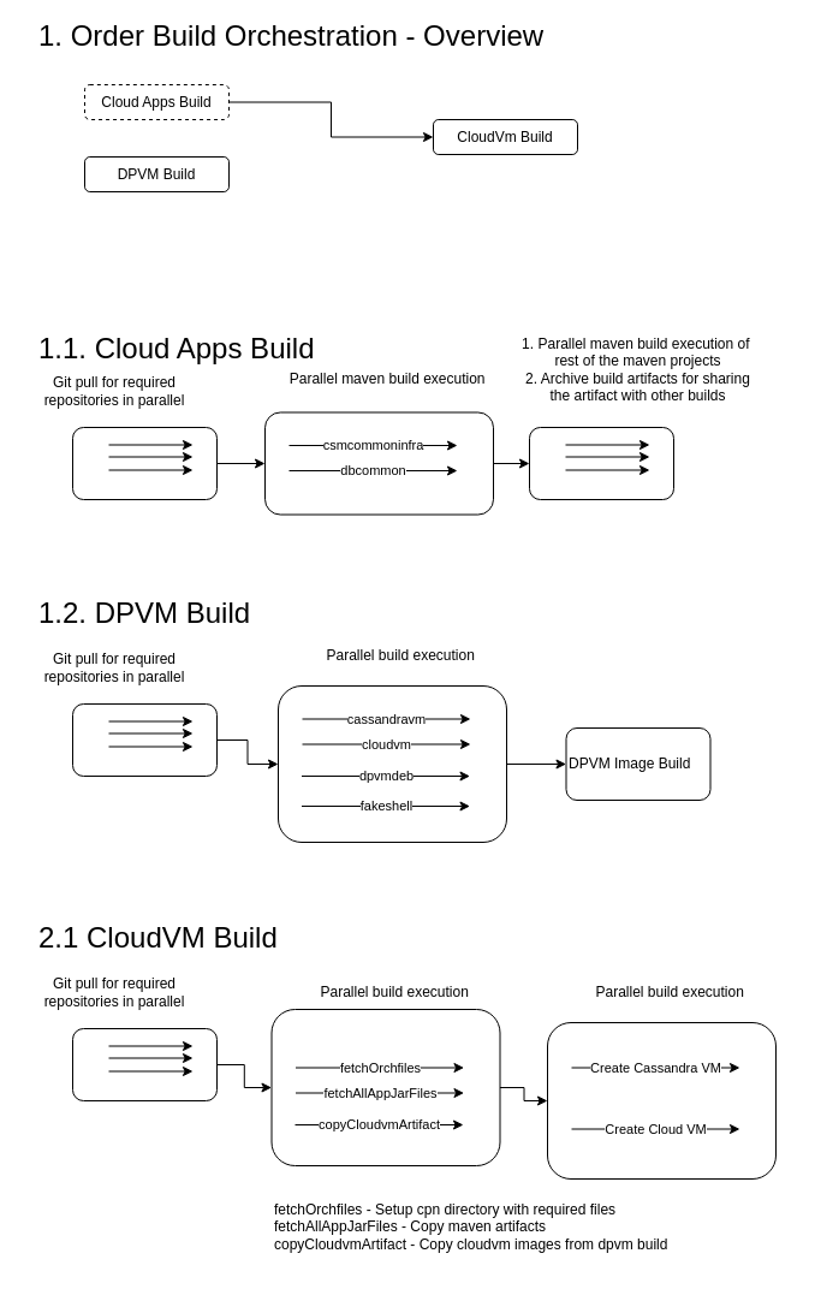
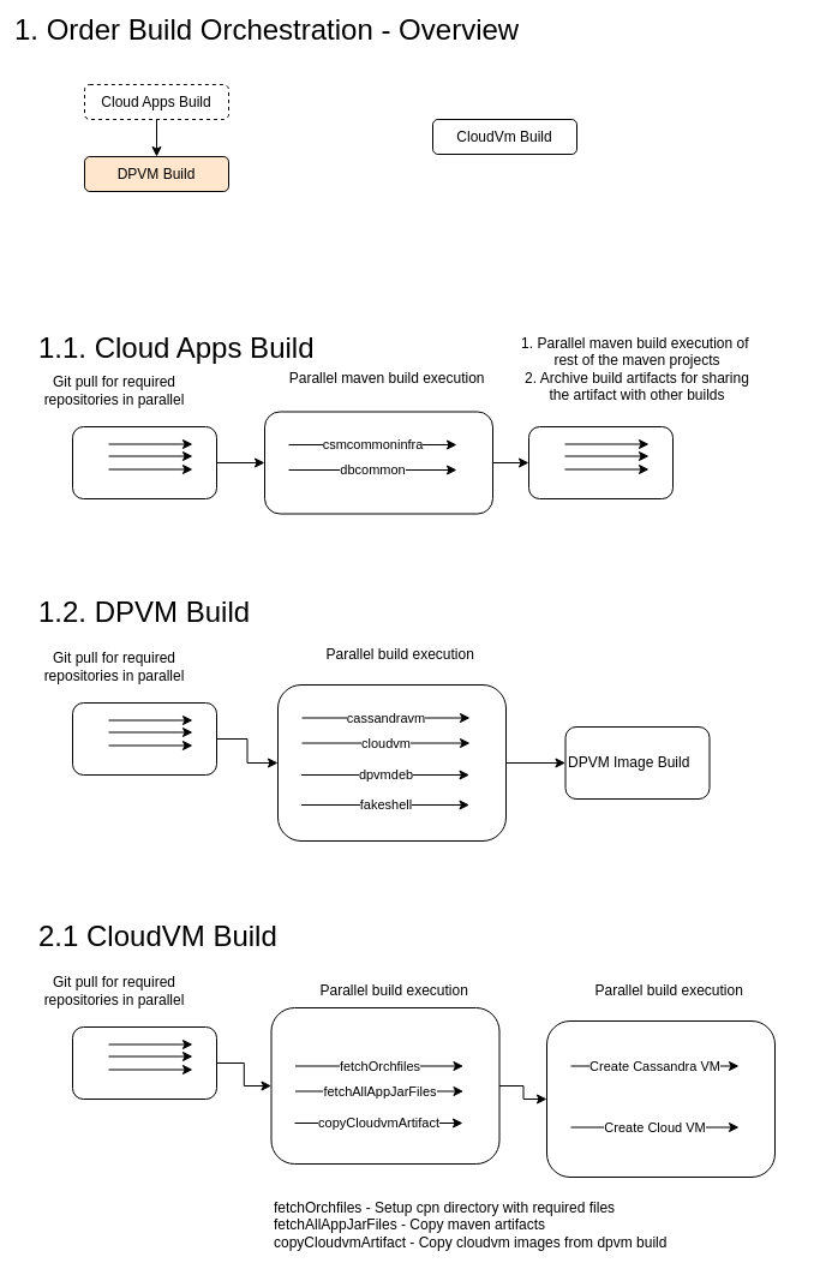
  <mxCell id="0" />
  <mxCell id="1" parent="0" />
  <mxCell id="2" value="" style="rounded=1;whiteSpace=wrap;html=1;fillColor=none;align=left;" vertex="1" parent="1"><mxGeometry x="455" y="850" width="190" height="130" as="geometry" /></mxCell>
  <mxCell id="3" style="edgeStyle=orthogonalEdgeStyle;rounded=0;orthogonalLoop=1;jettySize=auto;html=1;entryX=0;entryY=0.5;entryDx=0;entryDy=0;" edge="1" parent="1" source="55" target="2"><mxGeometry relative="1" as="geometry" /></mxCell>
  <mxCell id="4" style="edgeStyle=orthogonalEdgeStyle;rounded=0;orthogonalLoop=1;jettySize=auto;html=1;entryX=0;entryY=0.5;entryDx=0;entryDy=0;" edge="1" parent="1" source="5" target="21"><mxGeometry relative="1" as="geometry" /></mxCell>
  <mxCell id="5" value="" style="rounded=1;whiteSpace=wrap;html=1;fillColor=none;align=left;" vertex="1" parent="1"><mxGeometry x="220" y="342.5" width="190" height="85" as="geometry" /></mxCell>
  <mxCell id="6" style="edgeStyle=orthogonalEdgeStyle;rounded=0;orthogonalLoop=1;jettySize=auto;html=1;entryX=0;entryY=0.5;entryDx=0;entryDy=0;" edge="1" parent="1" source="7" target="5"><mxGeometry relative="1" as="geometry" /></mxCell>
  <mxCell id="7" value="" style="rounded=1;whiteSpace=wrap;html=1;fillColor=none;align=left;" vertex="1" parent="1"><mxGeometry x="60" y="355" width="120" height="60" as="geometry" /></mxCell>
- <mxCell id="8" style="edgeStyle=orthogonalEdgeStyle;rounded=0;orthogonalLoop=1;jettySize=auto;html=1;" edge="1" parent="1" source="9" target="11"><mxGeometry relative="1" as="geometry" /></mxCell>
+ <mxCell id="8" style="edgeStyle=orthogonalEdgeStyle;rounded=0;orthogonalLoop=1;jettySize=auto;html=1;" edge="1" parent="1" source="9" target="10"><mxGeometry relative="1" as="geometry" /></mxCell>
  <mxCell id="9" value="Cloud Apps Build" style="rounded=1;whiteSpace=wrap;html=1;dashed=1;" vertex="1" parent="1"><mxGeometry x="70" y="70" width="120" height="29" as="geometry" /></mxCell>
- <mxCell id="10" value="DPVM Build" style="rounded=1;whiteSpace=wrap;html=1;" vertex="1" parent="1"><mxGeometry x="70" y="130" width="120" height="29" as="geometry" /></mxCell>
+ <mxCell id="10" value="DPVM Build" style="rounded=1;whiteSpace=wrap;html=1;fillColor=#ffe6cc;" vertex="1" parent="1"><mxGeometry x="70" y="130" width="120" height="29" as="geometry" /></mxCell>
  <mxCell id="11" value="CloudVm Build" style="rounded=1;whiteSpace=wrap;html=1;" vertex="1" parent="1"><mxGeometry x="360" y="99" width="120" height="29" as="geometry" /></mxCell>
- <mxCell id="12" value="&lt;font style=&quot;font-size: 24px&quot;&gt;1. Order Build Orchestration - Overview&lt;/font&gt;" style="text;html=1;strokeColor=none;fillColor=none;align=left;verticalAlign=middle;whiteSpace=wrap;rounded=0;" vertex="1" parent="1"><mxGeometry y="20" width="460" height="20" as="geometry" x="30" /></mxCell>
+ <mxCell id="12" value="&lt;font style=&quot;font-size: 24px&quot;&gt;1. Order Build Orchestration - Overview&lt;/font&gt;" style="text;html=1;strokeColor=none;fillColor=none;align=left;verticalAlign=middle;whiteSpace=wrap;rounded=0;" vertex="1" parent="1"><mxGeometry x="10" y="15" width="460" height="20" as="geometry" /></mxCell>
  <mxCell id="13" value="&lt;font style=&quot;font-size: 24px&quot;&gt;1.1. Cloud Apps Build&lt;br&gt;&lt;/font&gt;" style="text;html=1;strokeColor=none;fillColor=none;align=left;verticalAlign=middle;whiteSpace=wrap;rounded=0;" vertex="1" parent="1"><mxGeometry y="280" width="320" height="20" as="geometry" x="30" /></mxCell>
  <mxCell id="14" value="" style="endArrow=classic;html=1;" edge="1" parent="1"><mxGeometry width="50" height="50" relative="1" as="geometry"><mxPoint x="90" y="369.5" as="sourcePoint" /><mxPoint x="160" y="369.5" as="targetPoint" /></mxGeometry></mxCell>
  <mxCell id="15" value="Git pull for required repositories in parallel" style="text;html=1;strokeColor=none;fillColor=none;align=center;verticalAlign=middle;whiteSpace=wrap;rounded=0;" vertex="1" parent="1"><mxGeometry x="20" y="310" width="150" height="30" as="geometry" /></mxCell>
  <mxCell id="16" value="" style="endArrow=classic;html=1;" edge="1" parent="1"><mxGeometry width="50" height="50" relative="1" as="geometry"><mxPoint x="90" y="379.5" as="sourcePoint" /><mxPoint x="160" y="379.5" as="targetPoint" /></mxGeometry></mxCell>
  <mxCell id="17" value="csmcommoninfra" style="endArrow=classic;html=1;" edge="1" parent="1"><mxGeometry width="50" height="50" relative="1" as="geometry"><mxPoint x="240" y="370" as="sourcePoint" /><mxPoint x="380" y="370" as="targetPoint" /></mxGeometry></mxCell>
  <mxCell id="18" value="" style="endArrow=classic;html=1;" edge="1" parent="1"><mxGeometry width="50" height="50" relative="1" as="geometry"><mxPoint x="90" y="390.5" as="sourcePoint" /><mxPoint x="160" y="390.5" as="targetPoint" /></mxGeometry></mxCell>
  <mxCell id="19" value="&amp;nbsp;Parallel maven build execution" style="text;html=1;strokeColor=none;fillColor=none;align=center;verticalAlign=middle;whiteSpace=wrap;rounded=0;" vertex="1" parent="1"><mxGeometry x="220" y="300" width="201" height="30" as="geometry" /></mxCell>
  <mxCell id="20" value="dbcommon" style="endArrow=classic;html=1;" edge="1" parent="1"><mxGeometry width="50" height="50" relative="1" as="geometry"><mxPoint x="240" y="391" as="sourcePoint" /><mxPoint x="380" y="391" as="targetPoint" /></mxGeometry></mxCell>
  <mxCell id="21" value="" style="rounded=1;whiteSpace=wrap;html=1;fillColor=none;align=left;" vertex="1" parent="1"><mxGeometry x="440" y="355" width="120" height="60" as="geometry" /></mxCell>
  <mxCell id="22" value="" style="endArrow=classic;html=1;" edge="1" parent="1"><mxGeometry width="50" height="50" relative="1" as="geometry"><mxPoint x="470" y="369.5" as="sourcePoint" /><mxPoint x="540" y="369.5" as="targetPoint" /></mxGeometry></mxCell>
  <mxCell id="23" value="" style="endArrow=classic;html=1;" edge="1" parent="1"><mxGeometry width="50" height="50" relative="1" as="geometry"><mxPoint x="470" y="379.5" as="sourcePoint" /><mxPoint x="540" y="379.5" as="targetPoint" /></mxGeometry></mxCell>
  <mxCell id="24" value="" style="endArrow=classic;html=1;" edge="1" parent="1"><mxGeometry width="50" height="50" relative="1" as="geometry"><mxPoint x="470" y="390.5" as="sourcePoint" /><mxPoint x="540" y="390.5" as="targetPoint" /></mxGeometry></mxCell>
  <mxCell id="25" value="1. Parallel maven build execution of&amp;nbsp;&lt;br&gt;rest of the maven projects&lt;br&gt;2. Archive build artifacts for sharing the artifact with other builds" style="text;html=1;strokeColor=none;fillColor=none;align=center;verticalAlign=middle;whiteSpace=wrap;rounded=0;" vertex="1" parent="1"><mxGeometry x="430" y="272" width="201" height="70" as="geometry" /></mxCell>
  <mxCell id="26" value="&lt;font style=&quot;font-size: 24px&quot;&gt;1.2. DPVM Build&lt;br&gt;&lt;/font&gt;" style="text;html=1;strokeColor=none;fillColor=none;align=left;verticalAlign=middle;whiteSpace=wrap;rounded=0;" vertex="1" parent="1"><mxGeometry x="30" y="500" width="320" height="20" as="geometry" /></mxCell>
  <mxCell id="27" value="" style="edgeStyle=orthogonalEdgeStyle;rounded=0;orthogonalLoop=1;jettySize=auto;html=1;" edge="1" parent="1" source="28" target="56"><mxGeometry relative="1" as="geometry" /></mxCell>
  <mxCell id="28" value="" style="rounded=1;whiteSpace=wrap;html=1;fillColor=none;align=left;" vertex="1" parent="1"><mxGeometry x="60" y="585" width="120" height="60" as="geometry" /></mxCell>
  <mxCell id="29" value="" style="endArrow=classic;html=1;" edge="1" parent="1"><mxGeometry width="50" height="50" relative="1" as="geometry"><mxPoint x="90" y="599.5" as="sourcePoint" /><mxPoint x="160" y="599.5" as="targetPoint" /></mxGeometry></mxCell>
  <mxCell id="30" value="Git pull for required repositories in parallel" style="text;html=1;strokeColor=none;fillColor=none;align=center;verticalAlign=middle;whiteSpace=wrap;rounded=0;" vertex="1" parent="1"><mxGeometry x="20" y="540" width="150" height="30" as="geometry" /></mxCell>
  <mxCell id="31" value="" style="endArrow=classic;html=1;" edge="1" parent="1"><mxGeometry width="50" height="50" relative="1" as="geometry"><mxPoint x="90" y="609.5" as="sourcePoint" /><mxPoint x="160" y="609.5" as="targetPoint" /></mxGeometry></mxCell>
  <mxCell id="32" value="" style="endArrow=classic;html=1;" edge="1" parent="1"><mxGeometry width="50" height="50" relative="1" as="geometry"><mxPoint x="90" y="620.5" as="sourcePoint" /><mxPoint x="160" y="620.5" as="targetPoint" /></mxGeometry></mxCell>
  <mxCell id="33" style="edgeStyle=orthogonalEdgeStyle;rounded=0;orthogonalLoop=1;jettySize=auto;html=1;" edge="1" parent="1" source="56" target="39"><mxGeometry relative="1" as="geometry" /></mxCell>
  <mxCell id="34" value="cloudvm" style="endArrow=classic;html=1;" edge="1" parent="1"><mxGeometry width="50" height="50" relative="1" as="geometry"><mxPoint x="251" y="618.5" as="sourcePoint" /><mxPoint x="391" y="618.5" as="targetPoint" /></mxGeometry></mxCell>
  <mxCell id="35" value="cassandravm" style="endArrow=classic;html=1;" edge="1" parent="1"><mxGeometry width="50" height="50" relative="1" as="geometry"><mxPoint x="251" y="597.5" as="sourcePoint" /><mxPoint x="391" y="597.5" as="targetPoint" /></mxGeometry></mxCell>
  <mxCell id="36" value="&amp;nbsp;Parallel build execution" style="text;html=1;strokeColor=none;fillColor=none;align=center;verticalAlign=middle;whiteSpace=wrap;rounded=0;" vertex="1" parent="1"><mxGeometry x="231" y="530" width="201" height="30" as="geometry" /></mxCell>
  <mxCell id="37" value="dpvmdeb" style="endArrow=classic;html=1;" edge="1" parent="1"><mxGeometry width="50" height="50" relative="1" as="geometry"><mxPoint x="250.5" y="645" as="sourcePoint" /><mxPoint x="390.5" y="645" as="targetPoint" /></mxGeometry></mxCell>
  <mxCell id="38" value="fakeshell" style="endArrow=classic;html=1;" edge="1" parent="1"><mxGeometry width="50" height="50" relative="1" as="geometry"><mxPoint x="250.5" y="670" as="sourcePoint" /><mxPoint x="390.5" y="670" as="targetPoint" /></mxGeometry></mxCell>
  <mxCell id="39" value="DPVM Image Build" style="rounded=1;whiteSpace=wrap;html=1;fillColor=none;align=left;" vertex="1" parent="1"><mxGeometry x="470.5" y="605" width="120" height="60" as="geometry" /></mxCell>
  <mxCell id="40" value="&lt;font style=&quot;font-size: 24px&quot;&gt;2.1 CloudVM Build&lt;br&gt;&lt;/font&gt;" style="text;html=1;strokeColor=none;fillColor=none;align=left;verticalAlign=middle;whiteSpace=wrap;rounded=0;" vertex="1" parent="1"><mxGeometry y="770" width="320" height="20" as="geometry" x="30" /></mxCell>
  <mxCell id="41" value="" style="endArrow=classic;html=1;" edge="1" parent="1"><mxGeometry width="50" height="50" relative="1" as="geometry"><mxPoint x="90" y="869.5" as="sourcePoint" /><mxPoint x="160" y="869.5" as="targetPoint" /></mxGeometry></mxCell>
  <mxCell id="42" value="Git pull for required repositories in parallel" style="text;html=1;strokeColor=none;fillColor=none;align=center;verticalAlign=middle;whiteSpace=wrap;rounded=0;" vertex="1" parent="1"><mxGeometry x="20" y="810" width="150" height="30" as="geometry" /></mxCell>
  <mxCell id="43" value="" style="endArrow=classic;html=1;" edge="1" parent="1"><mxGeometry width="50" height="50" relative="1" as="geometry"><mxPoint x="90" y="879.5" as="sourcePoint" /><mxPoint x="160" y="879.5" as="targetPoint" /></mxGeometry></mxCell>
  <mxCell id="44" value="" style="endArrow=classic;html=1;" edge="1" parent="1"><mxGeometry width="50" height="50" relative="1" as="geometry"><mxPoint x="90" y="890.5" as="sourcePoint" /><mxPoint x="160" y="890.5" as="targetPoint" /></mxGeometry></mxCell>
  <mxCell id="45" value="" style="edgeStyle=orthogonalEdgeStyle;rounded=0;orthogonalLoop=1;jettySize=auto;html=1;" edge="1" parent="1" source="46" target="55"><mxGeometry relative="1" as="geometry" /></mxCell>
  <mxCell id="46" value="" style="rounded=1;whiteSpace=wrap;html=1;fillColor=none;align=left;" vertex="1" parent="1"><mxGeometry x="60" y="855" width="120" height="60" as="geometry" /></mxCell>
  <mxCell id="47" value="fetchAllAppJarFiles" style="endArrow=classic;html=1;" edge="1" parent="1"><mxGeometry width="50" height="50" relative="1" as="geometry"><mxPoint x="245.5" y="908.5" as="sourcePoint" /><mxPoint x="385.5" y="908.5" as="targetPoint" /></mxGeometry></mxCell>
  <mxCell id="48" value="fetchOrchfiles" style="endArrow=classic;html=1;" edge="1" parent="1"><mxGeometry width="50" height="50" relative="1" as="geometry"><mxPoint x="245.5" y="887.5" as="sourcePoint" /><mxPoint x="385.5" y="887.5" as="targetPoint" /></mxGeometry></mxCell>
  <mxCell id="49" value="&amp;nbsp;Parallel build execution" style="text;html=1;strokeColor=none;fillColor=none;align=center;verticalAlign=middle;whiteSpace=wrap;rounded=0;" vertex="1" parent="1"><mxGeometry x="225.5" y="810" width="201" height="30" as="geometry" /></mxCell>
  <mxCell id="50" value="copyCloudvmArtifact" style="endArrow=classic;html=1;" edge="1" parent="1"><mxGeometry width="50" height="50" relative="1" as="geometry"><mxPoint x="245" y="935" as="sourcePoint" /><mxPoint x="385" y="935" as="targetPoint" /></mxGeometry></mxCell>
  <mxCell id="51" value="fetchOrchfiles - Setup cpn directory with required files&lt;br&gt;fetchAllAppJarFiles - Copy maven artifacts&lt;br&gt;copyCloudvmArtifact - Copy cloudvm images from dpvm build" style="text;html=1;strokeColor=none;fillColor=none;align=left;verticalAlign=middle;whiteSpace=wrap;rounded=0;" vertex="1" parent="1"><mxGeometry x="226" y="990" width="354" height="60" as="geometry" /></mxCell>
  <mxCell id="52" value="Create Cassandra VM" style="endArrow=classic;html=1;" edge="1" parent="1"><mxGeometry width="50" height="50" relative="1" as="geometry"><mxPoint x="475" y="887.5" as="sourcePoint" /><mxPoint x="615" y="887.5" as="targetPoint" /></mxGeometry></mxCell>
  <mxCell id="53" value="Create Cloud VM" style="endArrow=classic;html=1;" edge="1" parent="1"><mxGeometry width="50" height="50" relative="1" as="geometry"><mxPoint x="475" y="938.5" as="sourcePoint" /><mxPoint x="615" y="938.5" as="targetPoint" /></mxGeometry></mxCell>
  <mxCell id="54" value="&amp;nbsp;Parallel build execution" style="text;html=1;strokeColor=none;fillColor=none;align=center;verticalAlign=middle;whiteSpace=wrap;rounded=0;" vertex="1" parent="1"><mxGeometry x="455" y="810" width="201" height="30" as="geometry" /></mxCell>
  <mxCell id="55" value="" style="rounded=1;whiteSpace=wrap;html=1;fillColor=none;align=left;" vertex="1" parent="1"><mxGeometry x="225.5" y="839" width="190" height="130" as="geometry" /></mxCell>
  <mxCell id="56" value="" style="rounded=1;whiteSpace=wrap;html=1;fillColor=none;align=left;" vertex="1" parent="1"><mxGeometry x="231" y="570" width="190" height="130" as="geometry" /></mxCell>
